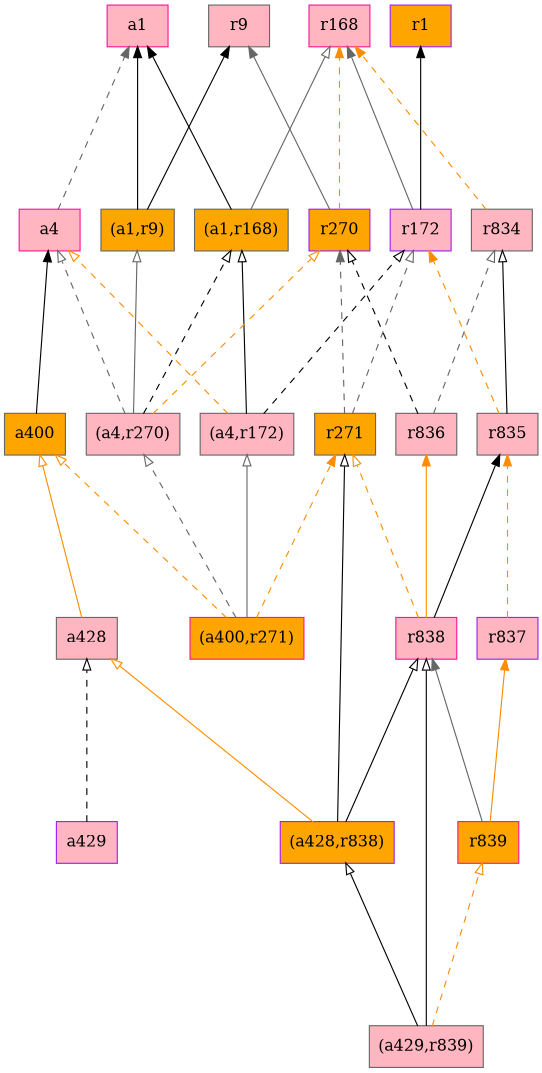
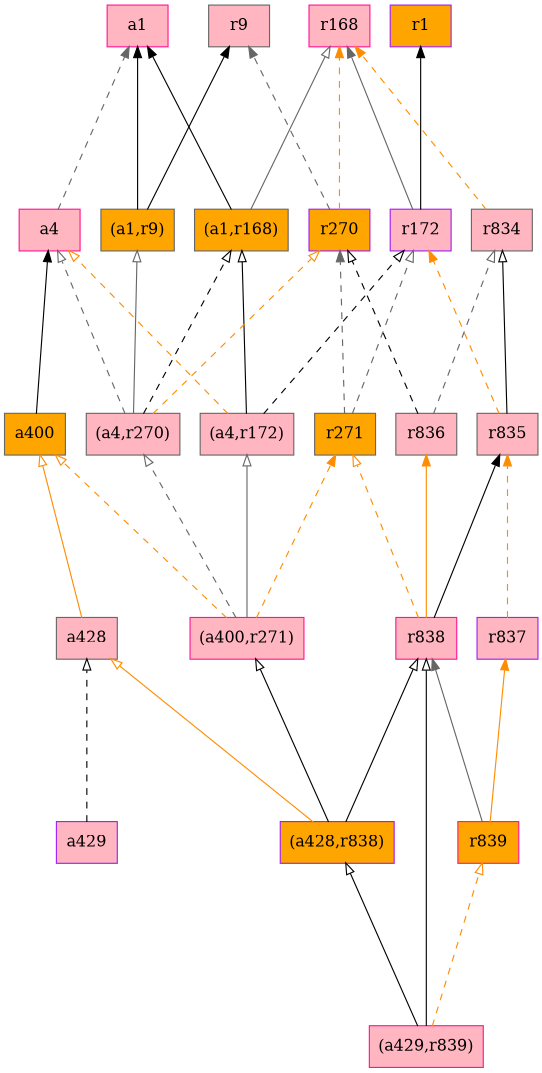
  digraph {
    rankdir=BT
    ranksep=2.0
    node [color=gray40 fillcolor=lightpink shape=record style=filled]
    edge [arrowhead=onormal color=black style=solid]
    n1 [fillcolor=orange label="{(a1,r9)}"]
    n2 [label="{r9}"]
    n3 [color=deeppink label="{a1}"]
    n4 [fillcolor=orange label="{r271}"]
    n5 [color=purple fillcolor=orange label="{r270}"]
    n6 [color=purple label="{r172}"]
    n7 [color=deeppink label="{r168}"]
    n8 [color=purple fillcolor=orange label="{r1}"]
    n9 [label="{r834}"]
    n10 [color=purple label="{r837}"]
    n11 [label="{r835}"]
-   n12 [label="{(a429,r839)}"]
+   n12 [color=deeppink label="{(a429,r839)}"]
    n13 [color=deeppink fillcolor=orange label="{r839}"]
    n14 [color=purple fillcolor=orange label="{(a428,r838)}"]
    n15 [color=deeppink label="{r838}"]
    n16 [color=purple label="{a429}"]
    n17 [label="{a428}"]
-   n18 [color=deeppink fillcolor=orange label="{(a400,r271)}"]
+   n18 [color=deeppink label="{(a400,r271)}"]
    n19 [label="{r836}"]
    n20 [fillcolor=orange label="{(a1,r168)}"]
    n21 [label="{(a4,r172)}"]
    n22 [color=deeppink label="{a4}"]
    n23 [fillcolor=orange label="{a400}"]
    n24 [label="{(a4,r270)}"]
    n1 -> n2 [arrowhead=normal]
    n1 -> n3 [arrowhead=normal]
    n4 -> n5 [arrowhead=normal color=gray40 style=dashed]
    n4 -> n6 [color=gray40 style=dashed]
-   n5 -> n2 [arrowhead=normal color=gray40]
+   n5 -> n2 [arrowhead=normal color=gray40 style=dashed]
    n5 -> n7 [arrowhead=normal color=darkorange style=dashed]
    n6 -> n7 [arrowhead=normal color=gray40]
    n6 -> n8 [arrowhead=normal]
    n9 -> n7 [arrowhead=normal color=darkorange style=dashed]
    n10 -> n11 [arrowhead=normal color=darkorange style=dashed]
    n11 -> n6 [arrowhead=normal color=darkorange style=dashed]
    n11 -> n9
    n12 -> n13 [color=darkorange style=dashed]
    n12 -> n14
    n12 -> n15
    n13 -> n10 [arrowhead=normal color=darkorange]
    n13 -> n15 [arrowhead=normal color=gray40]
    n14 -> n15
    n14 -> n17 [color=darkorange]
-   n14 -> n4
+   n14 -> n18
    n15 -> n4 [color=darkorange style=dashed]
    n15 -> n11 [arrowhead=normal]
    n15 -> n19 [arrowhead=normal color=darkorange]
    n16 -> n17 [style=dashed]
    n17 -> n23 [color=darkorange]
    n18 -> n4 [arrowhead=normal color=darkorange style=dashed]
    n18 -> n21 [color=gray40]
    n18 -> n23 [color=darkorange style=dashed]
    n18 -> n24 [color=gray40 style=dashed]
    n19 -> n5 [style=dashed]
    n19 -> n9 [color=gray40 style=dashed]
    n20 -> n3 [arrowhead=normal]
    n20 -> n7 [color=gray40]
    n21 -> n6 [style=dashed]
    n21 -> n20
    n21 -> n22 [color=darkorange style=dashed]
    n22 -> n3 [arrowhead=normal color=gray40 style=dashed]
    n23 -> n22 [arrowhead=normal]
    n24 -> n1 [color=gray40]
    n24 -> n5 [color=darkorange style=dashed]
    n24 -> n20 [style=dashed]
    n24 -> n22 [color=gray40 style=dashed]
  }
